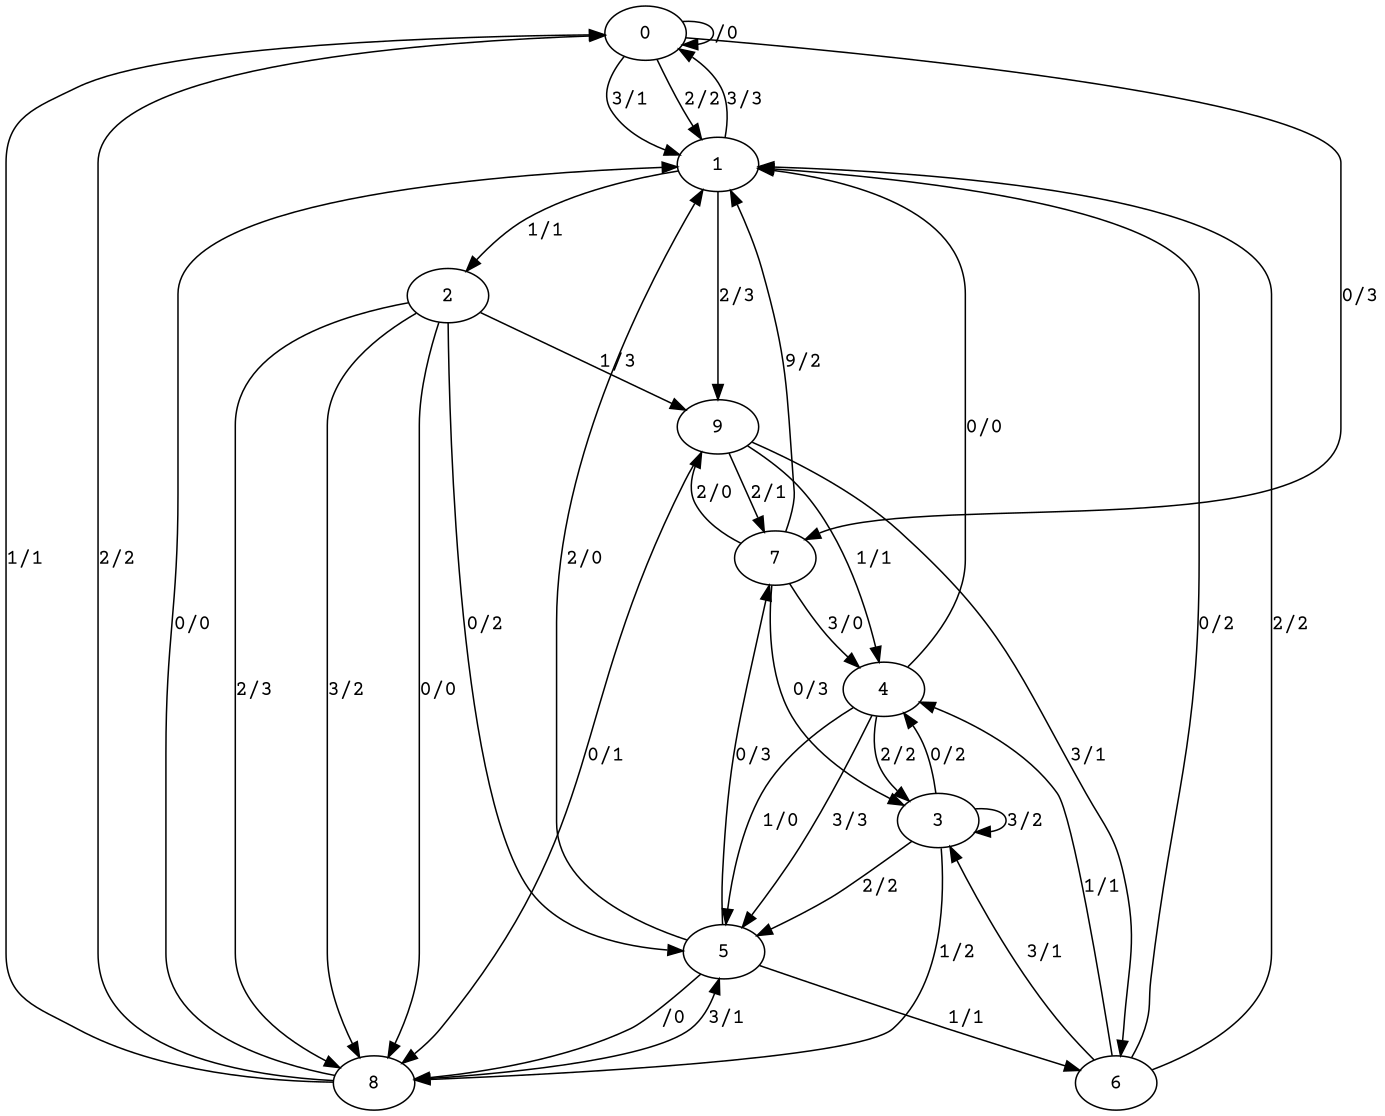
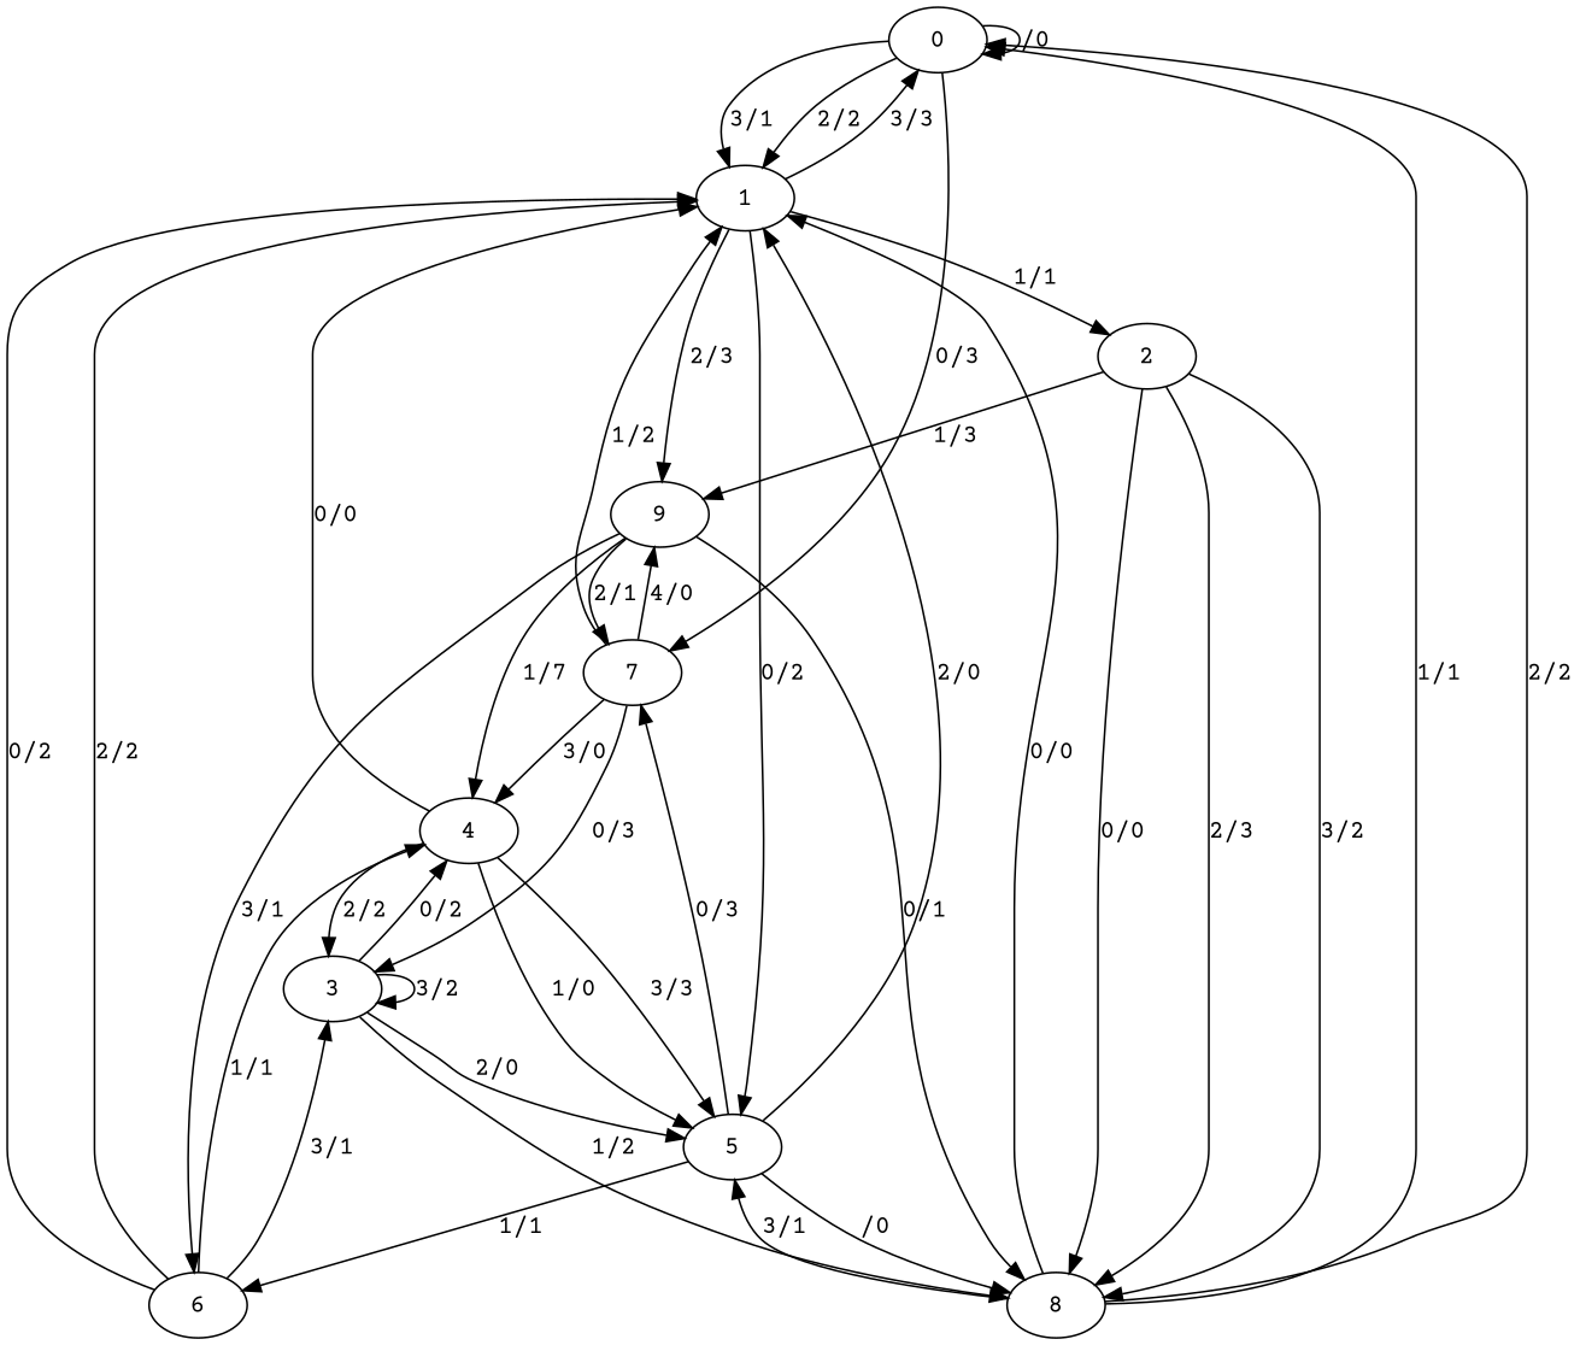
  digraph {
    fontname="Courier Prime"
    node [fontname="Courier Prime"]
    edge [fontname="Courier Prime"]
    0
    1
    7
    5
    2
    9
    3
    4
    8
    6
    0 -> 0 [label="/0"]
    0 -> 1 [label="3/1"]
    0 -> 1 [label="2/2"]
    0 -> 7 [label="0/3"]
    1 -> 0 [label="3/3"]
-   2 -> 5 [label="0/2"]
+   1 -> 5 [label="0/2"]
    1 -> 2 [label="1/1"]
    1 -> 9 [label="2/3"]
-   7 -> 1 [label="9/2"]
-   7 -> 9 [label="2/0"]
+   7 -> 1 [label="1/2"]
+   7 -> 9 [label="4/0"]
    7 -> 3 [label="0/3"]
    7 -> 4 [label="3/0"]
    5 -> 1 [label="2/0"]
    5 -> 7 [label="0/3"]
    5 -> 8 [label="/0"]
    5 -> 6 [label="1/1"]
    2 -> 9 [label="1/3"]
    2 -> 8 [label="3/2"]
    2 -> 8 [label="0/0"]
    2 -> 8 [label="2/3"]
    9 -> 7 [label="2/1"]
-   9 -> 4 [label="1/1"]
+   9 -> 4 [label="1/7"]
    9 -> 8 [label="0/1"]
    9 -> 6 [label="3/1"]
-   3 -> 5 [label="2/2"]
+   3 -> 5 [label="2/0"]
    3 -> 3 [label="3/2"]
    3 -> 4 [label="0/2"]
    3 -> 8 [label="1/2"]
    4 -> 1 [label="0/0"]
    4 -> 5 [label="1/0"]
    4 -> 5 [label="3/3"]
    4 -> 3 [label="2/2"]
    8 -> 0 [label="1/1"]
    8 -> 0 [label="2/2"]
    8 -> 1 [label="0/0"]
    8 -> 5 [label="3/1"]
    6 -> 1 [label="0/2"]
    6 -> 1 [label="2/2"]
    6 -> 3 [label="3/1"]
    6 -> 4 [label="1/1"]
  }
